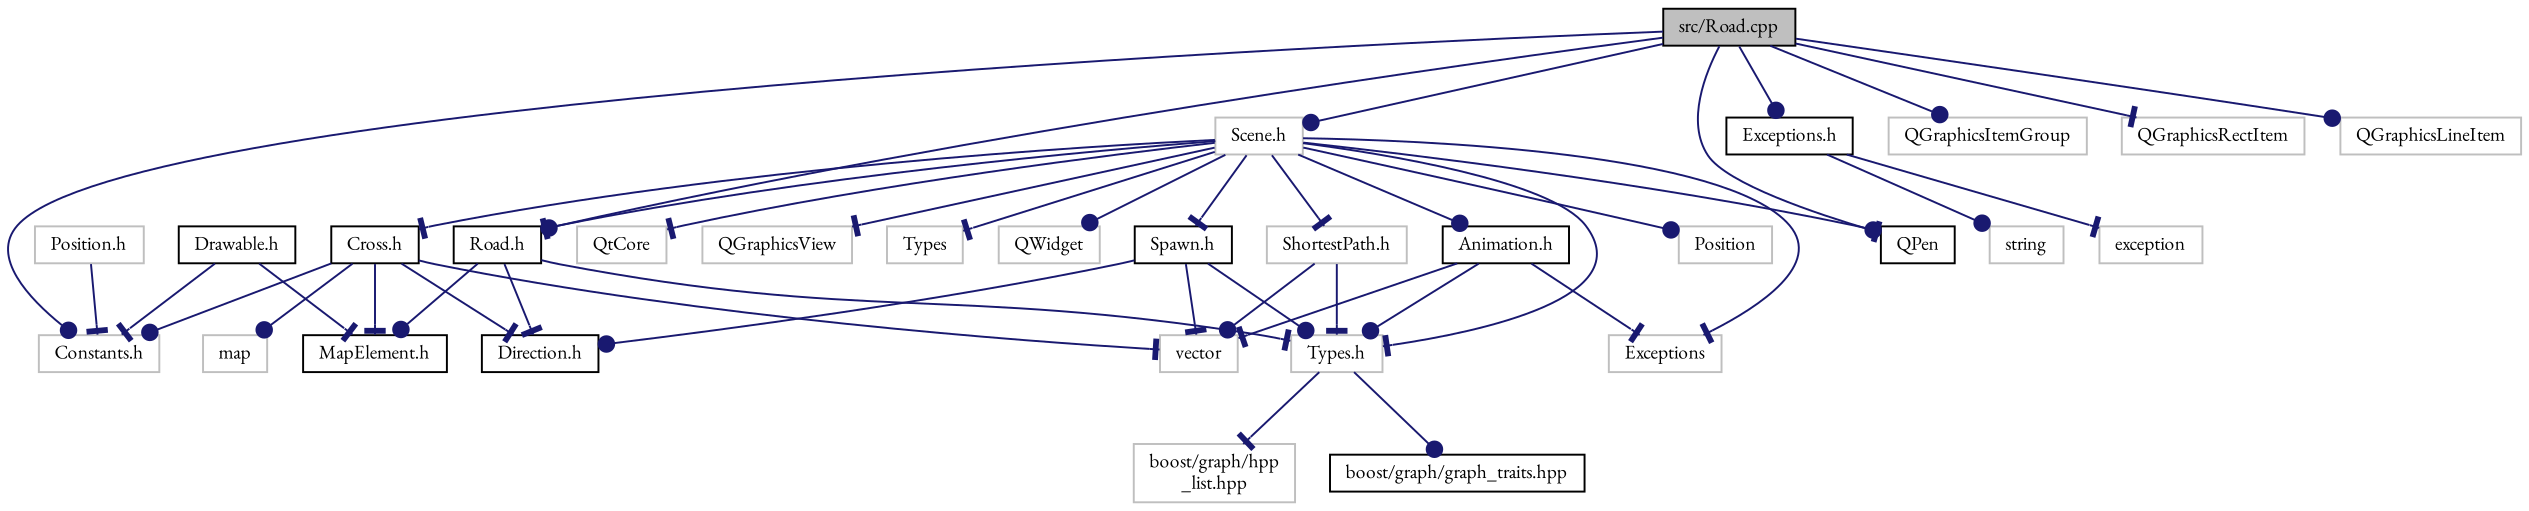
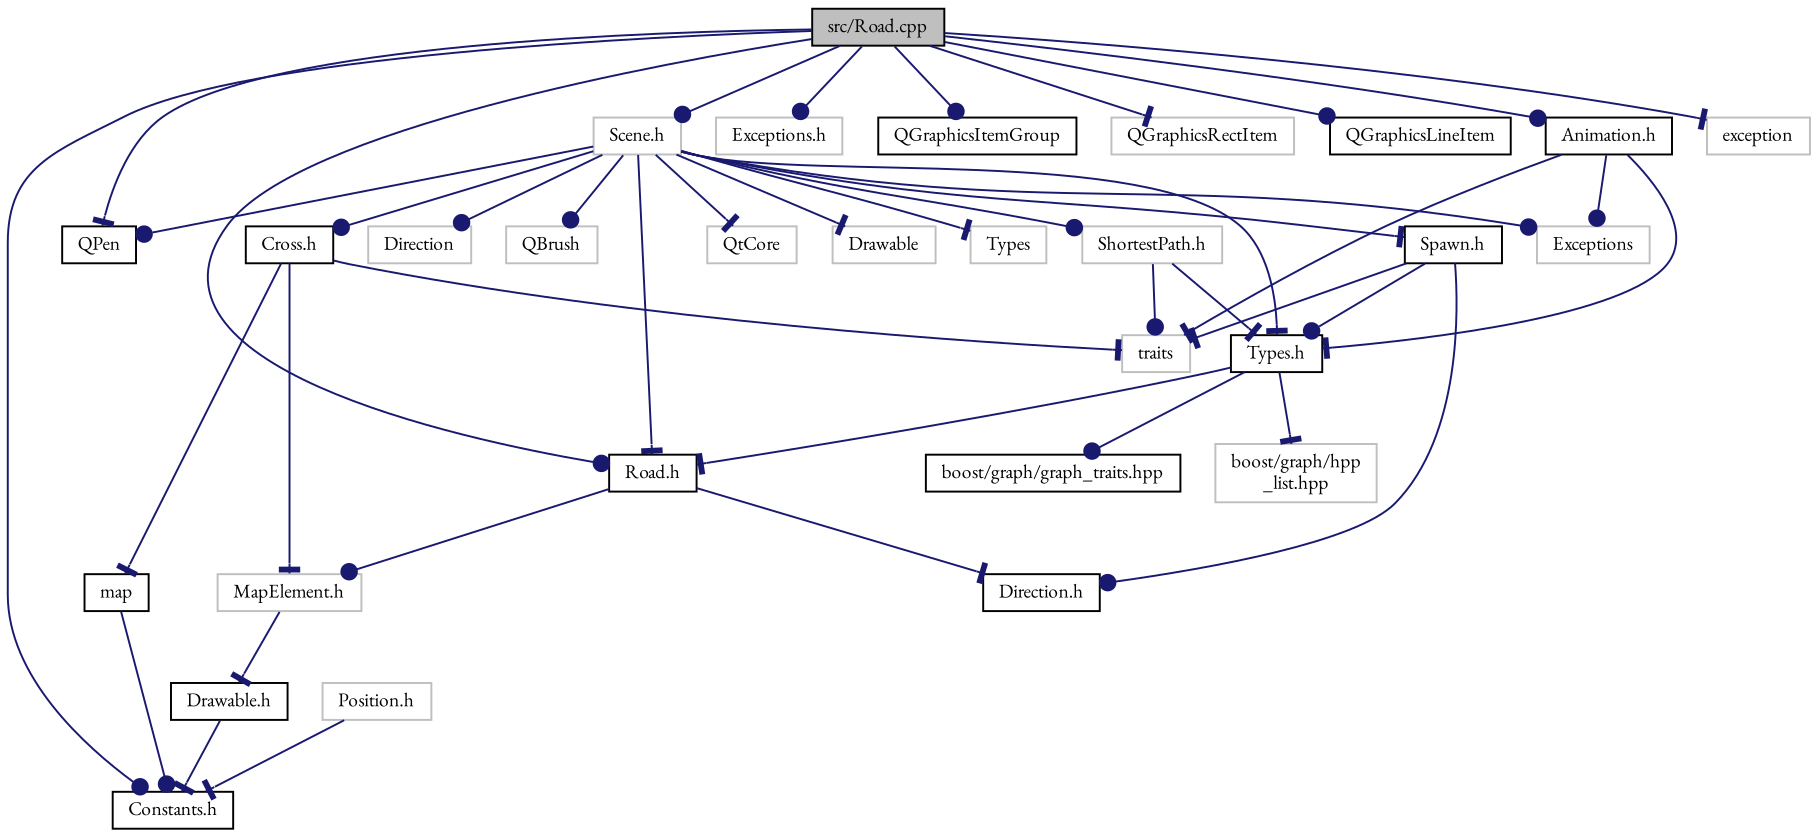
  digraph {
    fontname="EB Garamond"
    node [color=grey75 fillcolor=white fontname="EB Garamond" fontsize=10 shape=record style=filled]
    edge [arrowhead=tee color=midnightblue fontname="EB Garamond" fontsize=10 labelfontname=Helvetica labelfontsize=10 style=solid]
    n1 [color=black fillcolor=grey75 fontcolor=black height=0.2 label="src/Road.cpp" width=0.4]
    n2 [color=black height=0.2 label="Road.h" width=0.4]
-   n3 [height=0.2 label="Constants.h" width=0.4]
+   n3 [color=black height=0.2 label="Constants.h" width=0.4]
    n4 [height=0.2 label="Scene.h" width=0.4]
    n5 [color=black height=0.2 label=QPen width=0.4]
-   n6 [color=black height=0.2 label="Exceptions.h" width=0.4]
-   n7 [height=0.2 label=QGraphicsItemGroup width=0.4]
+   n6 [height=0.2 label="Exceptions.h" width=0.4]
+   n7 [color=black height=0.2 label=QGraphicsItemGroup width=0.4]
    n8 [height=0.2 label=QGraphicsRectItem width=0.4]
-   n9 [height=0.2 label=QGraphicsLineItem width=0.4]
-   n10 [color=black height=0.2 label="MapElement.h" width=0.4]
+   n9 [color=black height=0.2 label=QGraphicsLineItem width=0.4]
+   n10 [height=0.2 label="MapElement.h" width=0.4]
    n11 [color=black height=0.2 label="Direction.h" width=0.4]
-   n12 [height=0.2 label="Types.h" width=0.4]
-   n13 [height=0.2 label=Position width=0.4]
+   n12 [color=black height=0.2 label="Types.h" width=0.4]
+   n13 [height=0.2 label=QBrush width=0.4]
    n14 [color=black height=0.2 label="Animation.h" width=0.4]
    n15 [height=0.2 label=Exceptions width=0.4]
    n16 [height=0.2 label="ShortestPath.h" width=0.4]
    n17 [color=black height=0.2 label="Cross.h" width=0.4]
    n18 [color=black height=0.2 label="Spawn.h" width=0.4]
    n19 [height=0.2 label=QtCore width=0.4]
-   n20 [height=0.2 label=QGraphicsView width=0.4]
+   n20 [height=0.2 label=Drawable width=0.4]
    n21 [height=0.2 label=Types width=0.4]
-   n22 [height=0.2 label=QWidget width=0.4]
-   n23 [height=0.2 label=string width=0.4]
+   n22 [height=0.2 label=Direction width=0.4]
    n24 [height=0.2 label=exception width=0.4]
    n25 [color=black height=0.2 label="Drawable.h" width=0.4]
    n26 [height=0.2 label="boost/graph/hpp\l_list.hpp" width=0.4]
    n27 [color=black height=0.2 label="boost/graph/graph_traits.hpp" width=0.4]
    n28 [height=0.2 label="Position.h" width=0.4]
-   n29 [height=0.2 label=vector width=0.4]
-   n30 [height=0.2 label=map width=0.4]
+   n29 [height=0.2 label=traits width=0.4]
+   n30 [color=black height=0.2 label=map width=0.4]
    n1 -> n2 [arrowhead=dot]
    n1 -> n3 [arrowhead=dot]
    n1 -> n4 [arrowhead=dot]
    n1 -> n5
    n1 -> n6 [arrowhead=dot]
    n1 -> n7 [arrowhead=dot]
    n1 -> n8
    n1 -> n9 [arrowhead=dot]
    n2 -> n10 [arrowhead=dot]
    n2 -> n11
-   n2 -> n12
+   n12 -> n2
    n4 -> n2
    n4 -> n5 [arrowhead=dot]
    n4 -> n12
    n4 -> n13 [arrowhead=dot]
-   n4 -> n14 [arrowhead=dot]
-   n4 -> n15
-   n4 -> n16
-   n4 -> n17
+   n1 -> n14 [arrowhead=dot]
+   n4 -> n15 [arrowhead=dot]
+   n4 -> n16 [arrowhead=dot]
+   n4 -> n17 [arrowhead=dot]
    n4 -> n18
    n4 -> n19
    n4 -> n20
    n4 -> n21
    n4 -> n22 [arrowhead=dot]
-   n6 -> n23 [arrowhead=dot]
-   n6 -> n24
-   n25 -> n10
+   n1 -> n24
+   n10 -> n25
    n12 -> n26
    n12 -> n27 [arrowhead=dot]
-   n14 -> n12 [arrowhead=dot]
-   n14 -> n15
+   n14 -> n12
+   n14 -> n15 [arrowhead=dot]
    n14 -> n29
    n16 -> n12
    n16 -> n29 [arrowhead=dot]
-   n17 -> n3 [arrowhead=dot]
+   n30 -> n3 [arrowhead=dot]
    n17 -> n10
-   n17 -> n11
    n17 -> n29
-   n17 -> n30 [arrowhead=dot]
+   n17 -> n30
    n18 -> n11 [arrowhead=dot]
    n18 -> n12 [arrowhead=dot]
    n18 -> n29
    n25 -> n3
    n28 -> n3
  }
